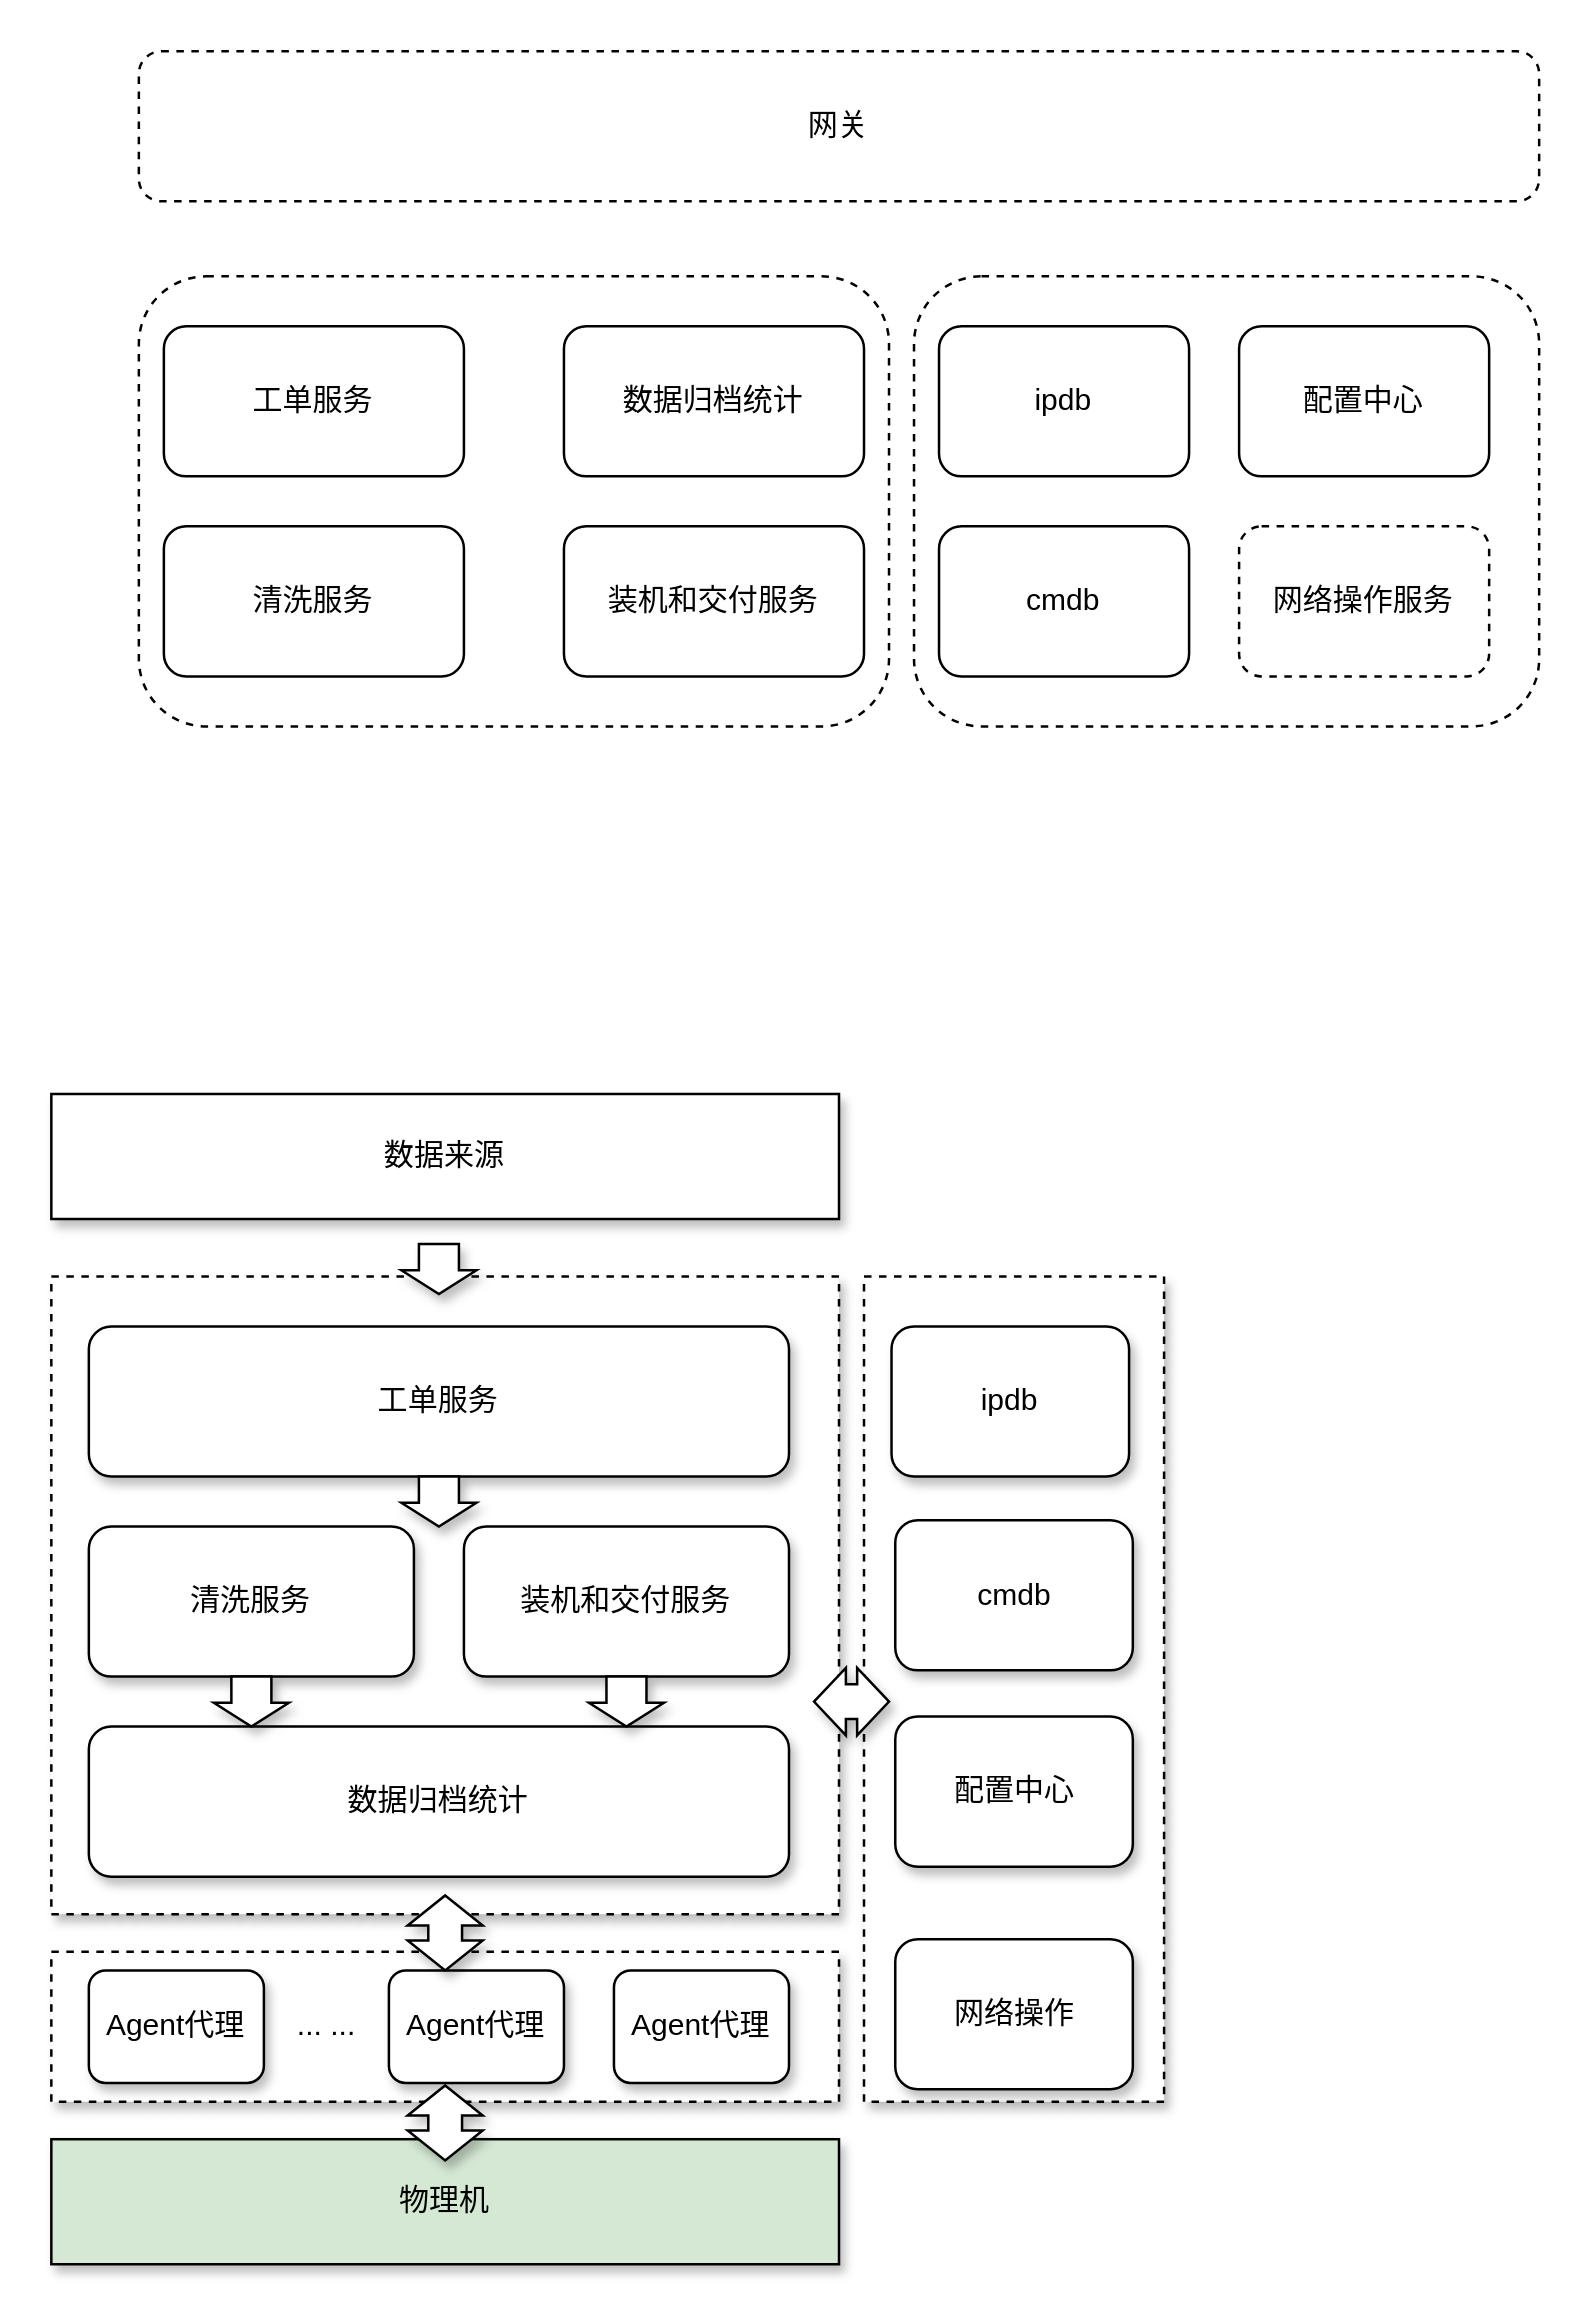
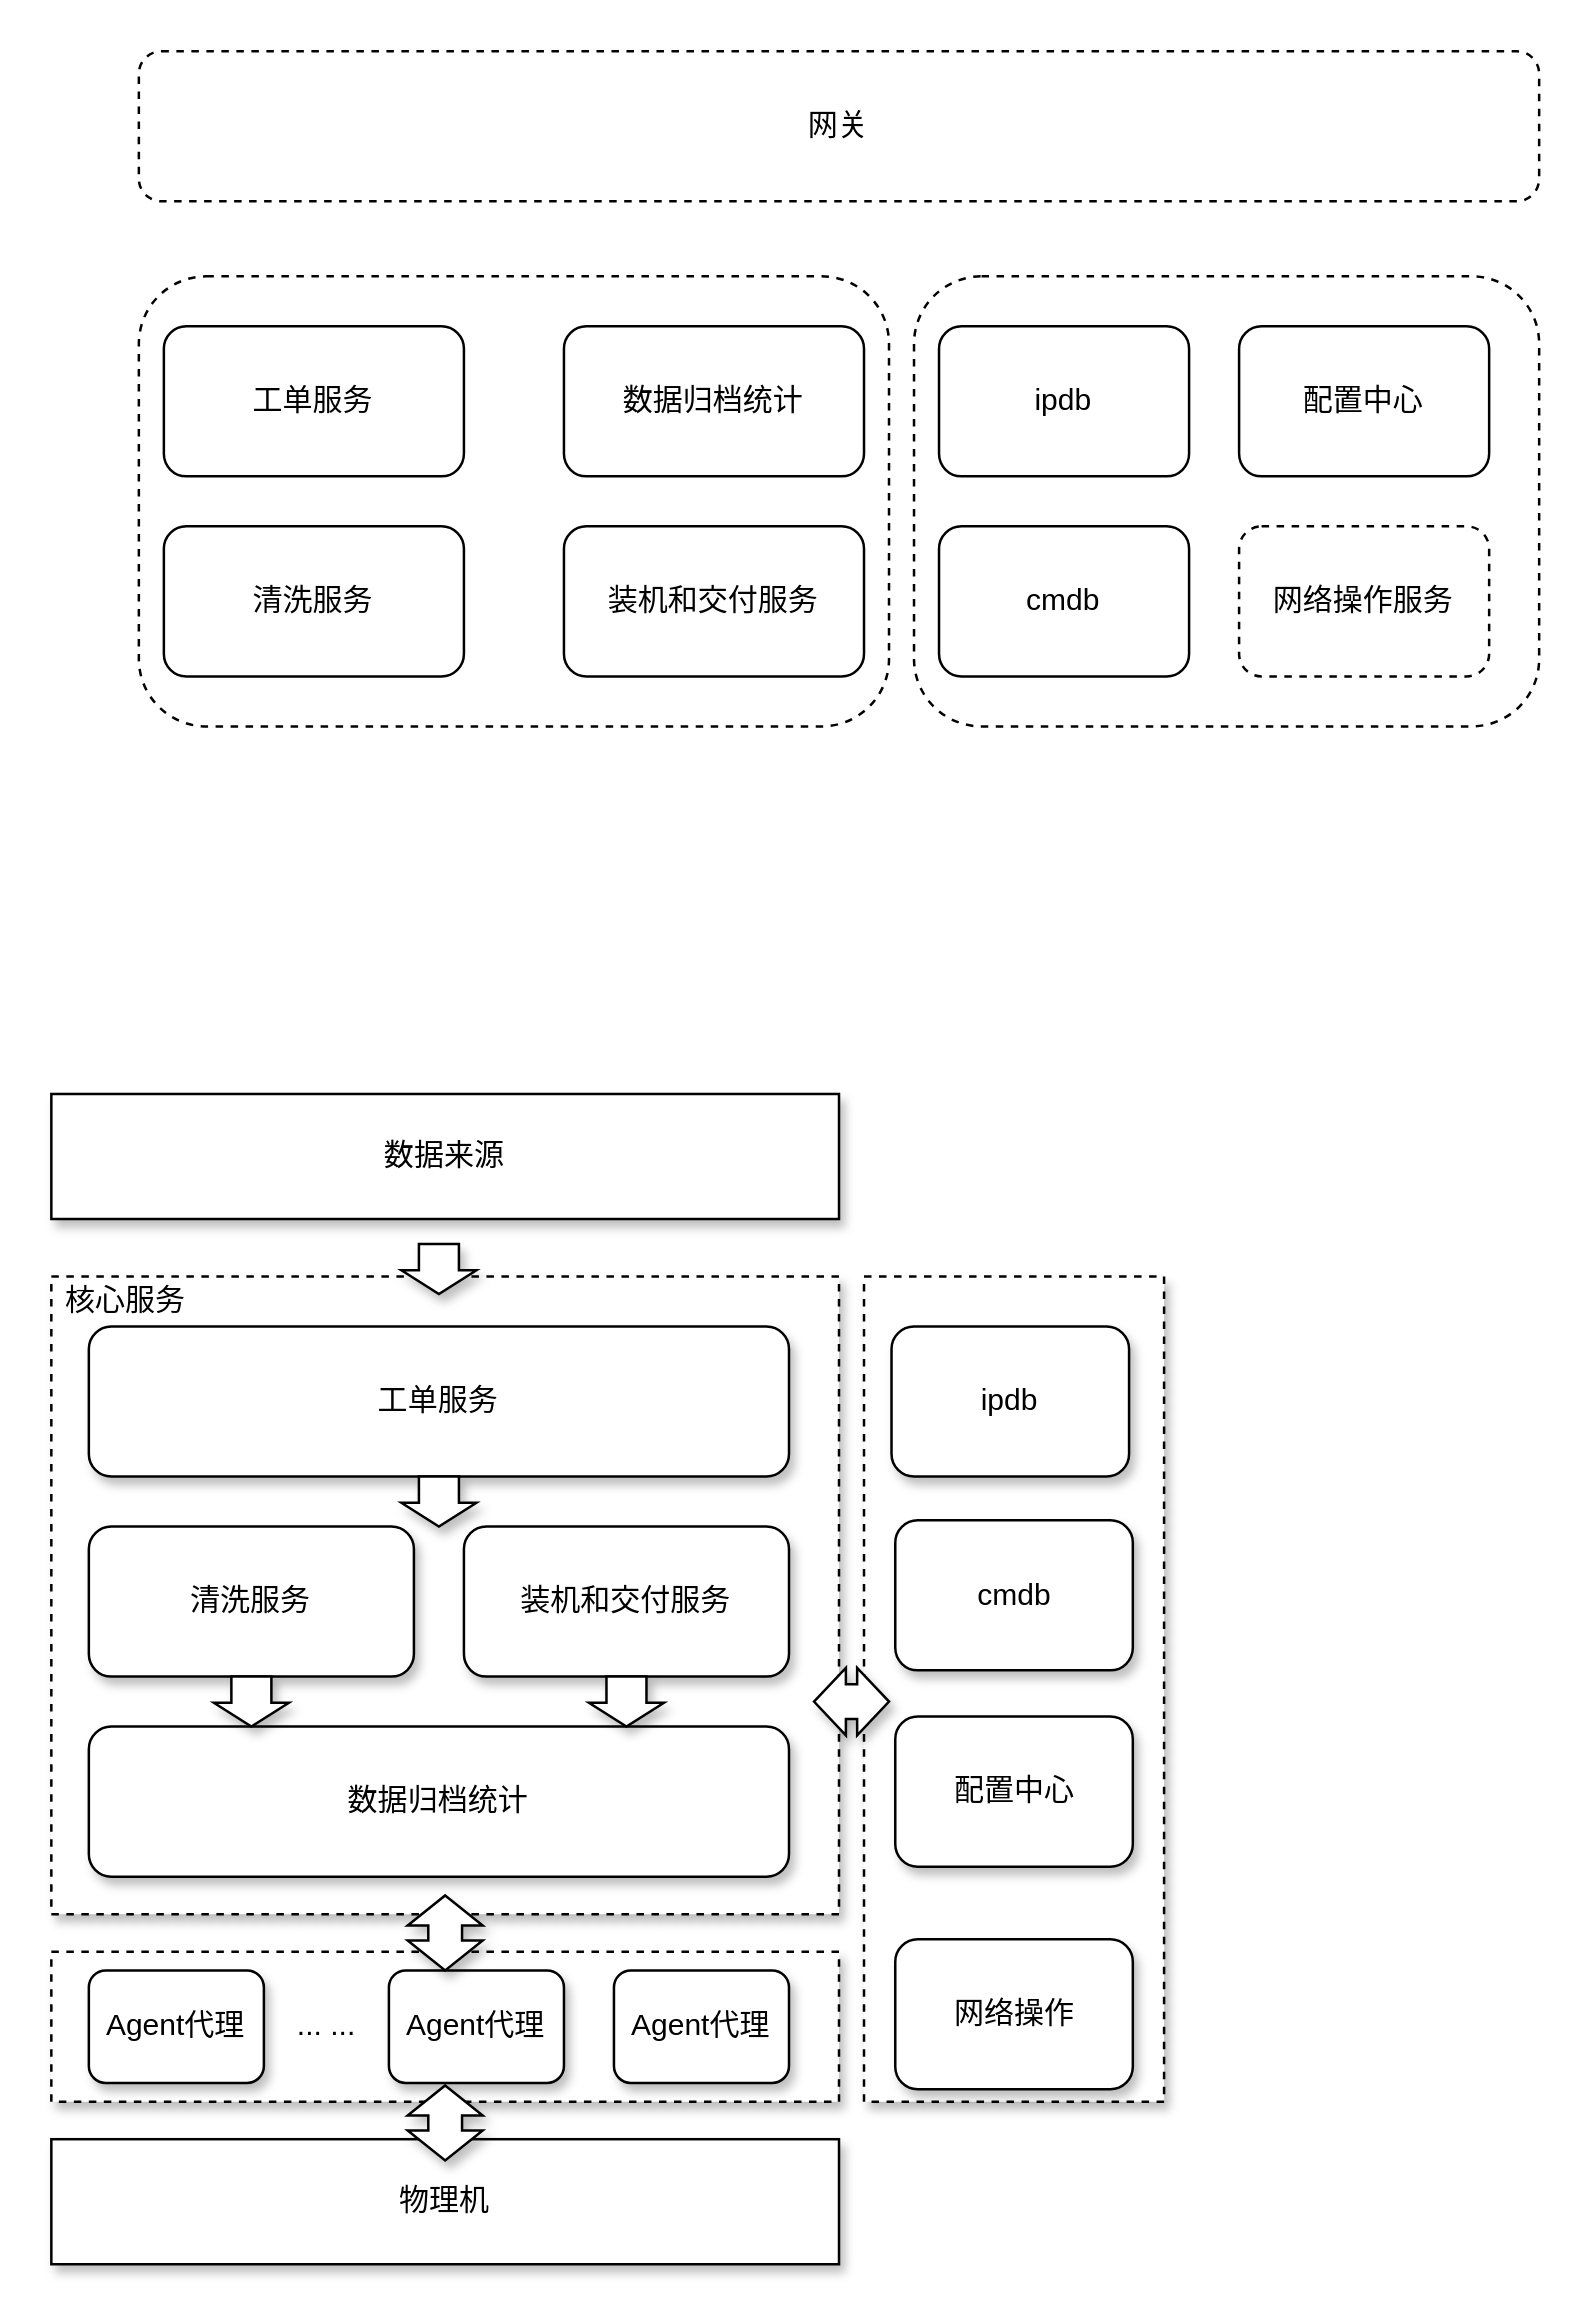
  <mxCell id="0" />
  <mxCell id="1" parent="0" />
  <mxCell id="2" value="&amp;nbsp; &amp;nbsp; &amp;nbsp; &amp;nbsp; &amp;nbsp; &amp;nbsp; &amp;nbsp; &amp;nbsp; &amp;nbsp; &amp;nbsp; &amp;nbsp; &amp;nbsp; &amp;nbsp; &amp;nbsp; &amp;nbsp;... ..." style="rounded=0;whiteSpace=wrap;html=1;dashed=1;align=left;strokeWidth=1;shadow=1;sketch=0;" parent="1" vertex="1"><mxGeometry x="20" y="780" width="315" height="60" as="geometry" /></mxCell>
  <mxCell id="3" value="" style="rounded=0;whiteSpace=wrap;html=1;dashed=1;strokeWidth=1;shadow=1;sketch=0;" parent="1" vertex="1"><mxGeometry x="20" y="510" width="315" height="255" as="geometry" /></mxCell>
  <mxCell id="4" value="" style="rounded=1;whiteSpace=wrap;html=1;align=left;dashed=1;" parent="1" vertex="1"><mxGeometry x="55" y="110" width="300" height="180" as="geometry" /></mxCell>
  <mxCell id="5" value="" style="rounded=1;whiteSpace=wrap;html=1;align=left;dashed=1;" parent="1" vertex="1"><mxGeometry x="365" y="110" width="250" height="180" as="geometry" /></mxCell>
  <mxCell id="6" value="网关" style="rounded=1;whiteSpace=wrap;html=1;dashed=1;" parent="1" vertex="1"><mxGeometry x="55" y="20" width="560" height="60" as="geometry" /></mxCell>
  <mxCell id="7" value="清洗服务" style="rounded=1;whiteSpace=wrap;html=1;" parent="1" vertex="1"><mxGeometry x="65" y="210" width="120" height="60" as="geometry" /></mxCell>
  <mxCell id="8" value="装机和交付服务" style="rounded=1;whiteSpace=wrap;html=1;" parent="1" vertex="1"><mxGeometry x="225" y="210" width="120" height="60" as="geometry" /></mxCell>
  <mxCell id="9" value="工单服务" style="rounded=1;whiteSpace=wrap;html=1;" parent="1" vertex="1"><mxGeometry x="65" y="130" width="120" height="60" as="geometry" /></mxCell>
  <mxCell id="10" value="数据归档统计" style="rounded=1;whiteSpace=wrap;html=1;" parent="1" vertex="1"><mxGeometry x="225" y="130" width="120" height="60" as="geometry" /></mxCell>
  <mxCell id="11" value="ipdb" style="rounded=1;whiteSpace=wrap;html=1;" parent="1" vertex="1"><mxGeometry x="375" y="130" width="100" height="60" as="geometry" /></mxCell>
  <mxCell id="12" value="cmdb" style="rounded=1;whiteSpace=wrap;html=1;" parent="1" vertex="1"><mxGeometry x="375" y="210" width="100" height="60" as="geometry" /></mxCell>
  <mxCell id="13" value="网络操作服务" style="rounded=1;whiteSpace=wrap;html=1;dashed=1;" parent="1" vertex="1"><mxGeometry x="495" y="210" width="100" height="60" as="geometry" /></mxCell>
  <mxCell id="14" value="配置中心" style="rounded=1;whiteSpace=wrap;html=1;" parent="1" vertex="1"><mxGeometry x="495" y="130" width="100" height="60" as="geometry" /></mxCell>
  <mxCell id="15" value="清洗服务" style="rounded=1;whiteSpace=wrap;html=1;strokeWidth=1;shadow=1;sketch=0;" parent="1" vertex="1"><mxGeometry x="35" y="610" width="130" height="60" as="geometry" /></mxCell>
  <mxCell id="16" value="装机和交付服务" style="rounded=1;whiteSpace=wrap;html=1;strokeWidth=1;shadow=1;sketch=0;" parent="1" vertex="1"><mxGeometry x="185" y="610" width="130" height="60" as="geometry" /></mxCell>
  <mxCell id="17" value="工单服务" style="rounded=1;whiteSpace=wrap;html=1;strokeWidth=1;shadow=1;sketch=0;" parent="1" vertex="1"><mxGeometry x="35" y="530" width="280" height="60" as="geometry" /></mxCell>
  <mxCell id="18" value="数据归档统计" style="rounded=1;whiteSpace=wrap;html=1;strokeWidth=1;shadow=1;sketch=0;" parent="1" vertex="1"><mxGeometry x="35" y="690" width="280" height="60" as="geometry" /></mxCell>
  <mxCell id="19" value="Agent代理" style="rounded=1;whiteSpace=wrap;html=1;strokeWidth=1;shadow=1;sketch=0;" parent="1" vertex="1"><mxGeometry x="35" y="787.5" width="70" height="45" as="geometry" /></mxCell>
  <mxCell id="20" value="Agent代理" style="rounded=1;whiteSpace=wrap;html=1;strokeWidth=1;shadow=1;sketch=0;" parent="1" vertex="1"><mxGeometry x="155" y="787.5" width="70" height="45" as="geometry" /></mxCell>
  <mxCell id="21" value="Agent代理" style="rounded=1;whiteSpace=wrap;html=1;strokeWidth=1;shadow=1;sketch=0;" parent="1" vertex="1"><mxGeometry x="245" y="787.5" width="70" height="45" as="geometry" /></mxCell>
  <mxCell id="22" value="" style="rounded=0;whiteSpace=wrap;html=1;dashed=1;strokeWidth=1;shadow=1;sketch=0;" parent="1" vertex="1"><mxGeometry x="345" y="510" width="120" height="330" as="geometry" /></mxCell>
  <mxCell id="23" value="ipdb" style="rounded=1;whiteSpace=wrap;html=1;strokeWidth=1;shadow=1;sketch=0;" parent="1" vertex="1"><mxGeometry x="356" y="530" width="95" height="60" as="geometry" /></mxCell>
  <mxCell id="24" value="cmdb" style="rounded=1;whiteSpace=wrap;html=1;strokeWidth=1;shadow=1;sketch=0;" parent="1" vertex="1"><mxGeometry x="357.5" y="607.5" width="95" height="60" as="geometry" /></mxCell>
  <mxCell id="25" value="配置中心" style="rounded=1;whiteSpace=wrap;html=1;strokeWidth=1;shadow=1;sketch=0;" parent="1" vertex="1"><mxGeometry x="357.5" y="686" width="95" height="60" as="geometry" /></mxCell>
  <mxCell id="26" value="网络操作" style="rounded=1;whiteSpace=wrap;html=1;strokeWidth=1;shadow=1;sketch=0;" parent="1" vertex="1"><mxGeometry x="357.5" y="775" width="95" height="60" as="geometry" /></mxCell>
  <mxCell id="27" value="" style="shape=singleArrow;direction=south;whiteSpace=wrap;html=1;arrowWidth=0.533;arrowSize=0.475;strokeWidth=1;shadow=1;sketch=0;" parent="1" vertex="1"><mxGeometry x="160" y="590" width="30" height="20" as="geometry" /></mxCell>
  <mxCell id="28" value="" style="shape=singleArrow;direction=south;whiteSpace=wrap;html=1;arrowWidth=0.533;arrowSize=0.475;strokeWidth=1;shadow=1;sketch=0;" parent="1" vertex="1"><mxGeometry x="85" y="670" width="30" height="20" as="geometry" /></mxCell>
  <mxCell id="29" value="" style="shape=singleArrow;direction=south;whiteSpace=wrap;html=1;arrowWidth=0.533;arrowSize=0.475;strokeWidth=1;shadow=1;sketch=0;" parent="1" vertex="1"><mxGeometry x="235" y="670" width="30" height="20" as="geometry" /></mxCell>
  <mxCell id="30" value="" style="shape=doubleArrow;direction=south;whiteSpace=wrap;html=1;arrowWidth=0.45;arrowSize=0.4;strokeWidth=1;shadow=1;sketch=0;" parent="1" vertex="1"><mxGeometry x="162.5" y="757.5" width="30" height="30" as="geometry" /></mxCell>
  <mxCell id="31" value="" style="shape=doubleArrow;whiteSpace=wrap;html=1;arrowWidth=0.514;arrowSize=0.425;strokeWidth=1;shadow=1;sketch=0;" parent="1" vertex="1"><mxGeometry x="325" y="666.5" width="30" height="27" as="geometry" /></mxCell>
+ <mxCell id="32" value="核心服务" style="text;html=1;strokeColor=none;fillColor=none;align=center;verticalAlign=middle;whiteSpace=wrap;rounded=0;strokeWidth=1;shadow=1;sketch=0;" parent="1" vertex="1"><mxGeometry x="25" y="510" width="50" height="20" as="geometry" /></mxCell>
  <mxCell id="33" value="数据来源" style="rounded=0;whiteSpace=wrap;html=1;strokeWidth=1;shadow=1;sketch=0;" parent="1" vertex="1"><mxGeometry x="20" y="437" width="315" height="50" as="geometry" /></mxCell>
- <mxCell id="34" value="物理机" style="rounded=0;whiteSpace=wrap;html=1;strokeWidth=1;shadow=1;sketch=0;fillColor=#d5e8d4;" parent="1" vertex="1"><mxGeometry x="20" y="855" width="315" height="50" as="geometry" /></mxCell>
+ <mxCell id="34" value="物理机" style="rounded=0;whiteSpace=wrap;html=1;strokeWidth=1;shadow=1;sketch=0;" parent="1" vertex="1"><mxGeometry x="20" y="855" width="315" height="50" as="geometry" /></mxCell>
  <mxCell id="35" value="" style="shape=doubleArrow;direction=south;whiteSpace=wrap;html=1;arrowWidth=0.45;arrowSize=0.4;strokeWidth=1;shadow=1;sketch=0;" parent="1" vertex="1"><mxGeometry x="162.5" y="833.5" width="30" height="30" as="geometry" /></mxCell>
  <mxCell id="36" value="" style="shape=singleArrow;direction=south;whiteSpace=wrap;html=1;arrowWidth=0.533;arrowSize=0.475;strokeWidth=1;shadow=1;sketch=0;" parent="1" vertex="1"><mxGeometry x="160" y="497" width="30" height="20" as="geometry" /></mxCell>
